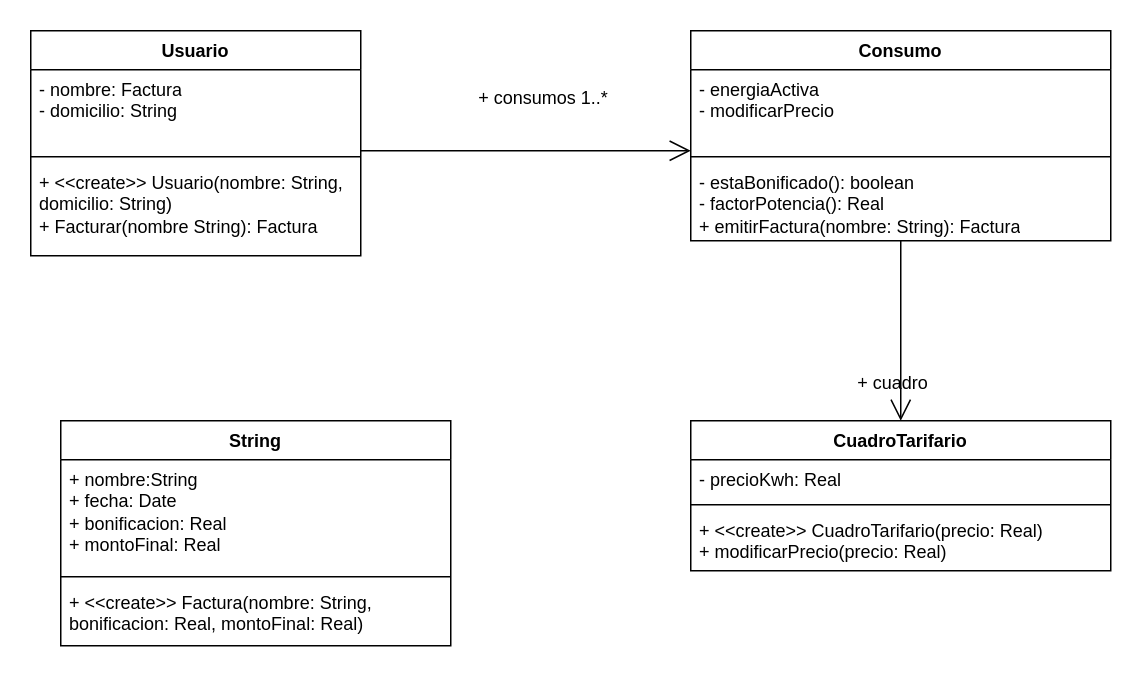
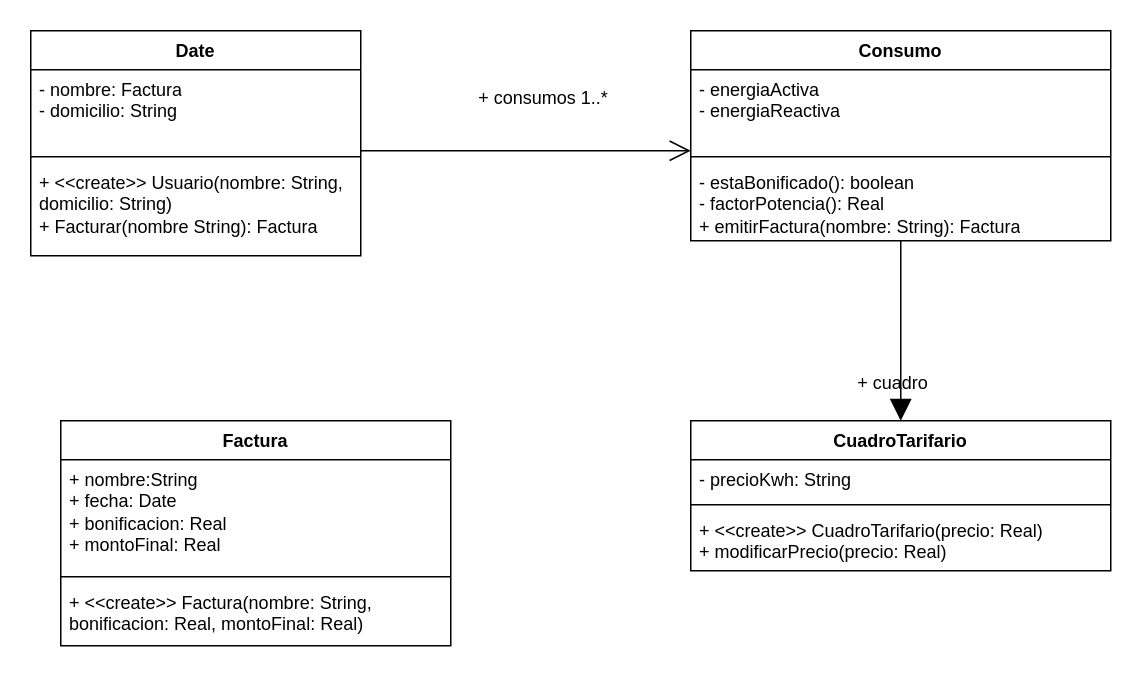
  <mxCell id="0" />
  <mxCell id="1" parent="0" />
- <mxCell id="2" value="Usuario" style="swimlane;fontStyle=1;align=center;verticalAlign=top;childLayout=stackLayout;horizontal=1;startSize=26;horizontalStack=0;resizeParent=1;resizeParentMax=0;resizeLast=0;collapsible=1;marginBottom=0;whiteSpace=wrap;html=1;" vertex="1" parent="1"><mxGeometry x="20" y="20" width="220" height="150" as="geometry" /></mxCell>
+ <mxCell id="2" value="Date" style="swimlane;fontStyle=1;align=center;verticalAlign=top;childLayout=stackLayout;horizontal=1;startSize=26;horizontalStack=0;resizeParent=1;resizeParentMax=0;resizeLast=0;collapsible=1;marginBottom=0;whiteSpace=wrap;html=1;" vertex="1" parent="1"><mxGeometry x="20" y="20" width="220" height="150" as="geometry" /></mxCell>
  <mxCell id="3" value="- nombre: Factura&lt;br&gt;- domicilio: String" style="text;strokeColor=none;fillColor=none;align=left;verticalAlign=top;spacingLeft=4;spacingRight=4;overflow=hidden;rotatable=0;points=[[0,0.5],[1,0.5]];portConstraint=eastwest;whiteSpace=wrap;html=1;" vertex="1" parent="2"><mxGeometry y="26" width="220" height="54" as="geometry" /></mxCell>
  <mxCell id="4" value="" style="line;strokeWidth=1;fillColor=none;align=left;verticalAlign=middle;spacingTop=-1;spacingLeft=3;spacingRight=3;rotatable=0;labelPosition=right;points=[];portConstraint=eastwest;strokeColor=inherit;" vertex="1" parent="2"><mxGeometry y="80" width="220" height="8" as="geometry" /></mxCell>
  <mxCell id="5" value="+ &amp;lt;&amp;lt;create&amp;gt;&amp;gt; Usuario(nombre: String, domicilio: String)&lt;br&gt;+ Facturar(nombre String): Factura" style="text;strokeColor=none;fillColor=none;align=left;verticalAlign=top;spacingLeft=4;spacingRight=4;overflow=hidden;rotatable=0;points=[[0,0.5],[1,0.5]];portConstraint=eastwest;whiteSpace=wrap;html=1;" vertex="1" parent="2"><mxGeometry y="88" width="220" height="62" as="geometry" /></mxCell>
  <mxCell id="6" value="Consumo" style="swimlane;fontStyle=1;align=center;verticalAlign=top;childLayout=stackLayout;horizontal=1;startSize=26;horizontalStack=0;resizeParent=1;resizeParentMax=0;resizeLast=0;collapsible=1;marginBottom=0;whiteSpace=wrap;html=1;" vertex="1" parent="1"><mxGeometry x="460" y="20" width="280" height="140" as="geometry" /></mxCell>
- <mxCell id="7" value="- energiaActiva&lt;br&gt;- modificarPrecio&lt;br&gt;" style="text;strokeColor=none;fillColor=none;align=left;verticalAlign=top;spacingLeft=4;spacingRight=4;overflow=hidden;rotatable=0;points=[[0,0.5],[1,0.5]];portConstraint=eastwest;whiteSpace=wrap;html=1;" vertex="1" parent="6"><mxGeometry y="26" width="280" height="54" as="geometry" /></mxCell>
+ <mxCell id="7" value="- energiaActiva&lt;br&gt;- energiaReactiva&lt;br&gt;" style="text;strokeColor=none;fillColor=none;align=left;verticalAlign=top;spacingLeft=4;spacingRight=4;overflow=hidden;rotatable=0;points=[[0,0.5],[1,0.5]];portConstraint=eastwest;whiteSpace=wrap;html=1;" vertex="1" parent="6"><mxGeometry y="26" width="280" height="54" as="geometry" /></mxCell>
  <mxCell id="8" value="" style="line;strokeWidth=1;fillColor=none;align=left;verticalAlign=middle;spacingTop=-1;spacingLeft=3;spacingRight=3;rotatable=0;labelPosition=right;points=[];portConstraint=eastwest;strokeColor=inherit;" vertex="1" parent="6"><mxGeometry y="80" width="280" height="8" as="geometry" /></mxCell>
  <mxCell id="9" value="- estaBonificado(): boolean&lt;br&gt;- factorPotencia(): Real&lt;br&gt;+ emitirFactura(nombre: String): Factura" style="text;strokeColor=none;fillColor=none;align=left;verticalAlign=top;spacingLeft=4;spacingRight=4;overflow=hidden;rotatable=0;points=[[0,0.5],[1,0.5]];portConstraint=eastwest;whiteSpace=wrap;html=1;" vertex="1" parent="6"><mxGeometry y="88" width="280" height="52" as="geometry" /></mxCell>
- <mxCell id="10" value="String" style="swimlane;fontStyle=1;align=center;verticalAlign=top;childLayout=stackLayout;horizontal=1;startSize=26;horizontalStack=0;resizeParent=1;resizeParentMax=0;resizeLast=0;collapsible=1;marginBottom=0;whiteSpace=wrap;html=1;" vertex="1" parent="1"><mxGeometry x="40" y="280" width="260" height="150" as="geometry" /></mxCell>
+ <mxCell id="10" value="Factura" style="swimlane;fontStyle=1;align=center;verticalAlign=top;childLayout=stackLayout;horizontal=1;startSize=26;horizontalStack=0;resizeParent=1;resizeParentMax=0;resizeLast=0;collapsible=1;marginBottom=0;whiteSpace=wrap;html=1;" vertex="1" parent="1"><mxGeometry x="40" y="280" width="260" height="150" as="geometry" /></mxCell>
  <mxCell id="11" value="+ nombre:String&lt;br&gt;+ fecha: Date&lt;br&gt;+ bonificacion: Real&lt;br&gt;+ montoFinal: Real" style="text;strokeColor=none;fillColor=none;align=left;verticalAlign=top;spacingLeft=4;spacingRight=4;overflow=hidden;rotatable=0;points=[[0,0.5],[1,0.5]];portConstraint=eastwest;whiteSpace=wrap;html=1;" vertex="1" parent="10"><mxGeometry y="26" width="260" height="74" as="geometry" /></mxCell>
  <mxCell id="12" value="" style="line;strokeWidth=1;fillColor=none;align=left;verticalAlign=middle;spacingTop=-1;spacingLeft=3;spacingRight=3;rotatable=0;labelPosition=right;points=[];portConstraint=eastwest;strokeColor=inherit;" vertex="1" parent="10"><mxGeometry y="100" width="260" height="8" as="geometry" /></mxCell>
  <mxCell id="13" value="+ &amp;lt;&amp;lt;create&amp;gt;&amp;gt; Factura(nombre: String, bonificacion: Real, montoFinal: Real)" style="text;strokeColor=none;fillColor=none;align=left;verticalAlign=top;spacingLeft=4;spacingRight=4;overflow=hidden;rotatable=0;points=[[0,0.5],[1,0.5]];portConstraint=eastwest;whiteSpace=wrap;html=1;" vertex="1" parent="10"><mxGeometry y="108" width="260" height="42" as="geometry" /></mxCell>
  <mxCell id="14" value="CuadroTarifario" style="swimlane;fontStyle=1;align=center;verticalAlign=top;childLayout=stackLayout;horizontal=1;startSize=26;horizontalStack=0;resizeParent=1;resizeParentMax=0;resizeLast=0;collapsible=1;marginBottom=0;whiteSpace=wrap;html=1;" vertex="1" parent="1"><mxGeometry x="460" y="280" width="280" height="100" as="geometry" /></mxCell>
- <mxCell id="15" value="- precioKwh: Real" style="text;strokeColor=none;fillColor=none;align=left;verticalAlign=top;spacingLeft=4;spacingRight=4;overflow=hidden;rotatable=0;points=[[0,0.5],[1,0.5]];portConstraint=eastwest;whiteSpace=wrap;html=1;" vertex="1" parent="14"><mxGeometry y="26" width="280" height="26" as="geometry" /></mxCell>
+ <mxCell id="15" value="- precioKwh: String" style="text;strokeColor=none;fillColor=none;align=left;verticalAlign=top;spacingLeft=4;spacingRight=4;overflow=hidden;rotatable=0;points=[[0,0.5],[1,0.5]];portConstraint=eastwest;whiteSpace=wrap;html=1;" vertex="1" parent="14"><mxGeometry y="26" width="280" height="26" as="geometry" /></mxCell>
  <mxCell id="16" value="" style="line;strokeWidth=1;fillColor=none;align=left;verticalAlign=middle;spacingTop=-1;spacingLeft=3;spacingRight=3;rotatable=0;labelPosition=right;points=[];portConstraint=eastwest;strokeColor=inherit;" vertex="1" parent="14"><mxGeometry y="52" width="280" height="8" as="geometry" /></mxCell>
  <mxCell id="17" value="+ &amp;lt;&amp;lt;create&amp;gt;&amp;gt; CuadroTarifario(precio: Real)&lt;br&gt;+ modificarPrecio(precio: Real)" style="text;strokeColor=none;fillColor=none;align=left;verticalAlign=top;spacingLeft=4;spacingRight=4;overflow=hidden;rotatable=0;points=[[0,0.5],[1,0.5]];portConstraint=eastwest;whiteSpace=wrap;html=1;" vertex="1" parent="14"><mxGeometry y="60" width="280" height="40" as="geometry" /></mxCell>
  <mxCell id="18" value="" style="endArrow=open;endFill=1;endSize=12;html=1;rounded=0;exitX=1;exitY=1;exitDx=0;exitDy=0;exitPerimeter=0;" edge="1" parent="1" source="3"><mxGeometry width="160" relative="1" as="geometry"><mxPoint x="300" y="100" as="sourcePoint" /><mxPoint x="460" y="100" as="targetPoint" /></mxGeometry></mxCell>
  <mxCell id="19" value="+ consumos 1..*" style="text;strokeColor=none;align=center;fillColor=none;html=1;verticalAlign=middle;whiteSpace=wrap;rounded=0;" vertex="1" parent="1"><mxGeometry x="310" y="50" width="104" height="30" as="geometry" /></mxCell>
- <mxCell id="20" value="" style="endArrow=open;endFill=1;endSize=12;html=1;rounded=0;" edge="1" parent="1" source="6" target="14"><mxGeometry width="160" relative="1" as="geometry"><mxPoint x="590" y="210" as="sourcePoint" /><mxPoint x="590" y="250" as="targetPoint" /></mxGeometry></mxCell>
+ <mxCell id="20" value="" style="endArrow=block;endFill=1;endSize=12;html=1;rounded=0;" edge="1" parent="1" source="6" target="14"><mxGeometry width="160" relative="1" as="geometry"><mxPoint x="590" y="210" as="sourcePoint" /><mxPoint x="590" y="250" as="targetPoint" /></mxGeometry></mxCell>
  <mxCell id="21" value="+ cuadro" style="text;strokeColor=none;align=center;fillColor=none;html=1;verticalAlign=middle;whiteSpace=wrap;rounded=0;" vertex="1" parent="1"><mxGeometry x="565" y="240" width="60" height="30" as="geometry" /></mxCell>
